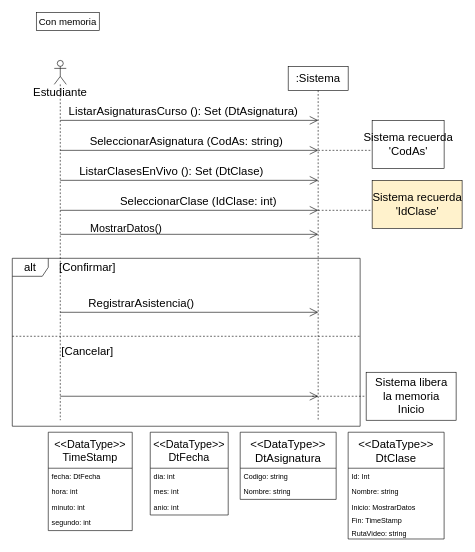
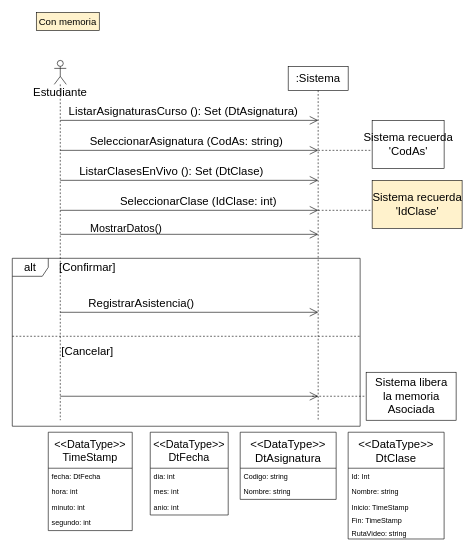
  <mxCell id="0" />
  <mxCell id="1" parent="0" />
  <mxCell id="2" value="" style="endArrow=open;endFill=1;endSize=12;html=1;fontSize=19;" parent="1" edge="1"><mxGeometry width="160" relative="1" as="geometry"><mxPoint x="100" y="200" as="sourcePoint" /><mxPoint x="530" y="200" as="targetPoint" /></mxGeometry></mxCell>
  <mxCell id="3" value="ListarAsignaturasCurso (): Set (DtAsignatura)" style="text;html=1;align=center;verticalAlign=middle;resizable=0;points=[];autosize=1;strokeColor=none;fontSize=19;" parent="1" vertex="1"><mxGeometry x="105" y="170" width="400" height="30" as="geometry" /></mxCell>
  <mxCell id="4" value="" style="endArrow=open;endFill=1;endSize=12;html=1;fontSize=19;" parent="1" edge="1"><mxGeometry width="160" relative="1" as="geometry"><mxPoint x="100" y="250" as="sourcePoint" /><mxPoint x="530" y="250" as="targetPoint" /></mxGeometry></mxCell>
  <mxCell id="5" value="SeleccionarAsignatura (CodAs: string)" style="text;html=1;align=center;verticalAlign=middle;resizable=0;points=[];autosize=1;strokeColor=none;fontSize=19;" parent="1" vertex="1"><mxGeometry x="140" y="220" width="340" height="30" as="geometry" /></mxCell>
  <mxCell id="6" value="" style="endArrow=open;endFill=1;endSize=12;html=1;fontSize=19;" parent="1" edge="1"><mxGeometry width="160" relative="1" as="geometry"><mxPoint x="100" y="300" as="sourcePoint" /><mxPoint x="530" y="300" as="targetPoint" /></mxGeometry></mxCell>
  <mxCell id="7" value="ListarClasesEnVivo (): Set (DtClase)" style="text;html=1;align=center;verticalAlign=middle;resizable=0;points=[];autosize=1;strokeColor=none;fontSize=19;" parent="1" vertex="1"><mxGeometry x="125" y="270" width="320" height="30" as="geometry" /></mxCell>
  <mxCell id="8" value="" style="endArrow=open;endFill=1;endSize=12;html=1;fontSize=19;" parent="1" edge="1"><mxGeometry width="160" relative="1" as="geometry"><mxPoint x="100" y="350" as="sourcePoint" /><mxPoint x="530" y="350" as="targetPoint" /></mxGeometry></mxCell>
  <mxCell id="9" value="SeleccionarClase (IdClase: int)" style="text;html=1;align=center;verticalAlign=middle;resizable=0;points=[];autosize=1;strokeColor=none;fontSize=19;" parent="1" vertex="1"><mxGeometry x="190" y="320" width="280" height="30" as="geometry" /></mxCell>
  <mxCell id="10" value="alt" style="shape=umlFrame;whiteSpace=wrap;html=1;fontSize=19;" parent="1" vertex="1"><mxGeometry x="20" y="430" width="580" height="280" as="geometry" /></mxCell>
  <mxCell id="11" value="" style="endArrow=open;endFill=1;endSize=12;html=1;fontSize=19;" parent="1" edge="1"><mxGeometry width="160" relative="1" as="geometry"><mxPoint x="100" y="520" as="sourcePoint" /><mxPoint x="530" y="520" as="targetPoint" /></mxGeometry></mxCell>
  <mxCell id="12" value="RegistrarAsistencia()" style="text;html=1;align=center;verticalAlign=middle;resizable=0;points=[];autosize=1;strokeColor=none;fontSize=19;" parent="1" vertex="1"><mxGeometry x="140" y="490" width="190" height="30" as="geometry" /></mxCell>
  <mxCell id="13" value="[Confirmar]" style="text;html=1;align=center;verticalAlign=middle;resizable=0;points=[];autosize=1;strokeColor=none;fontSize=19;" parent="1" vertex="1"><mxGeometry x="90" y="430" width="110" height="30" as="geometry" /></mxCell>
  <mxCell id="14" value="Estudiante" style="shape=umlLifeline;participant=umlActor;perimeter=lifelinePerimeter;whiteSpace=wrap;html=1;container=1;collapsible=0;recursiveResize=0;verticalAlign=top;spacingTop=36;outlineConnect=0;fontSize=19;" parent="1" vertex="1"><mxGeometry x="90" y="100" width="20" height="600" as="geometry" /></mxCell>
  <mxCell id="15" value=":Sistema" style="shape=umlLifeline;perimeter=lifelinePerimeter;whiteSpace=wrap;html=1;container=1;collapsible=0;recursiveResize=0;outlineConnect=0;fontSize=19;" parent="1" vertex="1"><mxGeometry x="480" y="110" width="100" height="590" as="geometry" /></mxCell>
  <mxCell id="16" value="" style="endArrow=none;endFill=0;endSize=12;html=1;dashed=1;fontSize=19;" parent="15" edge="1"><mxGeometry width="160" relative="1" as="geometry"><mxPoint x="50" y="140" as="sourcePoint" /><mxPoint x="140" y="140" as="targetPoint" /></mxGeometry></mxCell>
  <mxCell id="17" value="" style="endArrow=none;endFill=0;endSize=12;html=1;fontSize=19;dashed=1;" parent="1" edge="1"><mxGeometry width="160" relative="1" as="geometry"><mxPoint x="20" y="560" as="sourcePoint" /><mxPoint x="600" y="560" as="targetPoint" /></mxGeometry></mxCell>
  <mxCell id="18" value="" style="endArrow=open;endFill=1;endSize=12;html=1;fontSize=19;" parent="1" edge="1"><mxGeometry width="160" relative="1" as="geometry"><mxPoint x="100" y="660" as="sourcePoint" /><mxPoint x="530" y="660" as="targetPoint" /></mxGeometry></mxCell>
  <mxCell id="19" value="[Cancelar]" style="text;html=1;align=center;verticalAlign=middle;resizable=0;points=[];autosize=1;strokeColor=none;fontSize=19;" parent="1" vertex="1"><mxGeometry x="95" y="570" width="100" height="30" as="geometry" /></mxCell>
  <mxCell id="20" value="Sistema recuerda&lt;br&gt;'CodAs'" style="html=1;fontSize=19;" parent="1" vertex="1"><mxGeometry x="620" y="200" width="120" height="80" as="geometry" /></mxCell>
  <mxCell id="21" value="" style="endArrow=none;endFill=0;endSize=12;html=1;dashed=1;fontSize=19;" parent="1" edge="1"><mxGeometry width="160" relative="1" as="geometry"><mxPoint x="530" y="350" as="sourcePoint" /><mxPoint x="620" y="350" as="targetPoint" /></mxGeometry></mxCell>
  <mxCell id="22" value="Sistema recuerda&lt;br&gt;'IdClase'" style="html=1;fontSize=19;fillColor=#fff2cc;" parent="1" vertex="1"><mxGeometry x="620" y="300" width="150" height="80" as="geometry" /></mxCell>
  <mxCell id="23" value="" style="endArrow=none;endFill=0;endSize=12;html=1;dashed=1;fontSize=19;" parent="1" edge="1"><mxGeometry width="160" relative="1" as="geometry"><mxPoint x="520" y="660" as="sourcePoint" /><mxPoint x="610" y="660" as="targetPoint" /></mxGeometry></mxCell>
- <mxCell id="24" value="Sistema libera&lt;br&gt;la memoria&lt;br&gt;Inicio" style="html=1;fontSize=19;" parent="1" vertex="1"><mxGeometry x="610" y="620" width="150" height="80" as="geometry" /></mxCell>
+ <mxCell id="24" value="Sistema libera&lt;br&gt;la memoria&lt;br&gt;Asociada" style="html=1;fontSize=19;" parent="1" vertex="1"><mxGeometry x="610" y="620" width="150" height="80" as="geometry" /></mxCell>
  <mxCell id="25" value="&lt;&lt;DataType&gt;&gt;&#10;DtAsignatura" style="swimlane;fontStyle=0;childLayout=stackLayout;horizontal=1;startSize=60;fillColor=none;horizontalStack=0;resizeParent=1;resizeParentMax=0;resizeLast=0;collapsible=1;marginBottom=0;fontSize=19;" parent="1" vertex="1"><mxGeometry x="400" y="720" width="160" height="112" as="geometry" /></mxCell>
  <mxCell id="26" value="Codigo: string" style="text;strokeColor=none;fillColor=none;align=left;verticalAlign=top;spacingLeft=4;spacingRight=4;overflow=hidden;rotatable=0;points=[[0,0.5],[1,0.5]];portConstraint=eastwest;" parent="25" vertex="1"><mxGeometry y="60" width="160" height="26" as="geometry" /></mxCell>
  <mxCell id="27" value="Nombre: string" style="text;strokeColor=none;fillColor=none;align=left;verticalAlign=top;spacingLeft=4;spacingRight=4;overflow=hidden;rotatable=0;points=[[0,0.5],[1,0.5]];portConstraint=eastwest;" parent="25" vertex="1"><mxGeometry y="86" width="160" height="26" as="geometry" /></mxCell>
  <mxCell id="28" value="&lt;&lt;DataType&gt;&gt;&#10;DtClase" style="swimlane;fontStyle=0;childLayout=stackLayout;horizontal=1;startSize=60;fillColor=none;horizontalStack=0;resizeParent=1;resizeParentMax=0;resizeLast=0;collapsible=1;marginBottom=0;fontSize=19;" parent="1" vertex="1"><mxGeometry x="580" y="720" width="160" height="178" as="geometry" /></mxCell>
  <mxCell id="29" value="Id: Int" style="text;strokeColor=none;fillColor=none;align=left;verticalAlign=top;spacingLeft=4;spacingRight=4;overflow=hidden;rotatable=0;points=[[0,0.5],[1,0.5]];portConstraint=eastwest;" parent="28" vertex="1"><mxGeometry y="60" width="160" height="26" as="geometry" /></mxCell>
  <mxCell id="30" value="Nombre: string" style="text;strokeColor=none;fillColor=none;align=left;verticalAlign=top;spacingLeft=4;spacingRight=4;overflow=hidden;rotatable=0;points=[[0,0.5],[1,0.5]];portConstraint=eastwest;" parent="28" vertex="1"><mxGeometry y="86" width="160" height="26" as="geometry" /></mxCell>
- <mxCell id="31" value="Inicio: MostrarDatos" style="text;strokeColor=none;fillColor=none;align=left;verticalAlign=top;spacingLeft=4;spacingRight=4;overflow=hidden;rotatable=0;points=[[0,0.5],[1,0.5]];portConstraint=eastwest;" parent="28" vertex="1"><mxGeometry y="112" width="160" height="22" as="geometry" /></mxCell>
+ <mxCell id="31" value="Inicio: TimeStamp" style="text;strokeColor=none;fillColor=none;align=left;verticalAlign=top;spacingLeft=4;spacingRight=4;overflow=hidden;rotatable=0;points=[[0,0.5],[1,0.5]];portConstraint=eastwest;" parent="28" vertex="1"><mxGeometry y="112" width="160" height="22" as="geometry" /></mxCell>
  <mxCell id="32" value="Fin: TimeStamp" style="text;strokeColor=none;fillColor=none;align=left;verticalAlign=top;spacingLeft=4;spacingRight=4;overflow=hidden;rotatable=0;points=[[0,0.5],[1,0.5]];portConstraint=eastwest;" parent="28" vertex="1"><mxGeometry y="134" width="160" height="22" as="geometry" /></mxCell>
  <mxCell id="33" value="RutaVideo: string" style="text;strokeColor=none;fillColor=none;align=left;verticalAlign=top;spacingLeft=4;spacingRight=4;overflow=hidden;rotatable=0;points=[[0,0.5],[1,0.5]];portConstraint=eastwest;" parent="28" vertex="1"><mxGeometry y="156" width="160" height="22" as="geometry" /></mxCell>
- <mxCell id="34" value="&lt;font style=&quot;font-size: 16px&quot;&gt;Con memoria&lt;/font&gt;" style="rounded=0;whiteSpace=wrap;html=1;" vertex="1" parent="1"><mxGeometry x="60" y="20" width="105" height="30" as="geometry" /></mxCell>
+ <mxCell id="34" value="&lt;font style=&quot;font-size: 16px&quot;&gt;Con memoria&lt;/font&gt;" style="rounded=0;whiteSpace=wrap;html=1;fillColor=#fff2cc;" vertex="1" parent="1"><mxGeometry x="60" y="20" width="105" height="30" as="geometry" /></mxCell>
  <mxCell id="35" value="" style="endArrow=open;endFill=1;endSize=12;html=1;fontSize=19;" edge="1" parent="1"><mxGeometry width="160" relative="1" as="geometry"><mxPoint x="100" y="390" as="sourcePoint" /><mxPoint x="530" y="390" as="targetPoint" /></mxGeometry></mxCell>
  <mxCell id="36" value="&lt;font style=&quot;font-size: 18px&quot;&gt;MostrarDatos()&lt;/font&gt;" style="text;html=1;strokeColor=none;fillColor=none;align=center;verticalAlign=middle;whiteSpace=wrap;rounded=0;" vertex="1" parent="1"><mxGeometry x="190" y="370" width="40" height="20" as="geometry" /></mxCell>
  <mxCell id="37" value="&lt;&lt;DataType&gt;&gt;&#10;DtFecha" style="swimlane;fontStyle=0;childLayout=stackLayout;horizontal=1;startSize=60;fillColor=none;horizontalStack=0;resizeParent=1;resizeParentMax=0;resizeLast=0;collapsible=1;marginBottom=0;fontSize=18;" vertex="1" parent="1"><mxGeometry x="250" y="720" width="130" height="138" as="geometry" /></mxCell>
  <mxCell id="38" value="dia: int" style="text;strokeColor=none;fillColor=none;align=left;verticalAlign=top;spacingLeft=4;spacingRight=4;overflow=hidden;rotatable=0;points=[[0,0.5],[1,0.5]];portConstraint=eastwest;" vertex="1" parent="37"><mxGeometry y="60" width="130" height="26" as="geometry" /></mxCell>
  <mxCell id="39" value="mes: int" style="text;strokeColor=none;fillColor=none;align=left;verticalAlign=top;spacingLeft=4;spacingRight=4;overflow=hidden;rotatable=0;points=[[0,0.5],[1,0.5]];portConstraint=eastwest;" vertex="1" parent="37"><mxGeometry y="86" width="130" height="26" as="geometry" /></mxCell>
  <mxCell id="40" value="anio: int" style="text;strokeColor=none;fillColor=none;align=left;verticalAlign=top;spacingLeft=4;spacingRight=4;overflow=hidden;rotatable=0;points=[[0,0.5],[1,0.5]];portConstraint=eastwest;" vertex="1" parent="37"><mxGeometry y="112" width="130" height="26" as="geometry" /></mxCell>
  <mxCell id="41" value="&lt;&lt;DataType&gt;&gt;&#10;TimeStamp" style="swimlane;fontStyle=0;childLayout=stackLayout;horizontal=1;startSize=60;fillColor=none;horizontalStack=0;resizeParent=1;resizeParentMax=0;resizeLast=0;collapsible=1;marginBottom=0;fontSize=18;" vertex="1" parent="1"><mxGeometry x="80" y="720" width="140" height="164" as="geometry" /></mxCell>
  <mxCell id="42" value="fecha: DtFecha" style="text;strokeColor=none;fillColor=none;align=left;verticalAlign=top;spacingLeft=4;spacingRight=4;overflow=hidden;rotatable=0;points=[[0,0.5],[1,0.5]];portConstraint=eastwest;" vertex="1" parent="41"><mxGeometry y="60" width="140" height="26" as="geometry" /></mxCell>
  <mxCell id="43" value="hora: int" style="text;strokeColor=none;fillColor=none;align=left;verticalAlign=top;spacingLeft=4;spacingRight=4;overflow=hidden;rotatable=0;points=[[0,0.5],[1,0.5]];portConstraint=eastwest;" vertex="1" parent="41"><mxGeometry y="86" width="140" height="26" as="geometry" /></mxCell>
  <mxCell id="44" value="minuto: int" style="text;strokeColor=none;fillColor=none;align=left;verticalAlign=top;spacingLeft=4;spacingRight=4;overflow=hidden;rotatable=0;points=[[0,0.5],[1,0.5]];portConstraint=eastwest;" vertex="1" parent="41"><mxGeometry y="112" width="140" height="26" as="geometry" /></mxCell>
  <mxCell id="45" value="segundo: int" style="text;strokeColor=none;fillColor=none;align=left;verticalAlign=top;spacingLeft=4;spacingRight=4;overflow=hidden;rotatable=0;points=[[0,0.5],[1,0.5]];portConstraint=eastwest;" vertex="1" parent="41"><mxGeometry y="138" width="140" height="26" as="geometry" /></mxCell>
